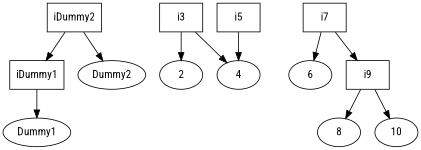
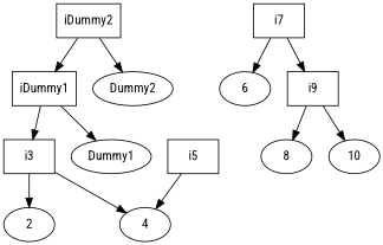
  digraph {
    fontname="Roboto Condensed"
    node [fontname="Roboto Condensed"]
    edge [fontname="Roboto Condensed"]
    iDummy2 [shape=box]
    iDummy1 [shape=box]
    Dummy2
    i3 [shape=box]
    Dummy1
    2
    4
    i5 [shape=box]
    i7 [shape=box]
    6
    i9 [shape=box]
    8
    10
    iDummy2 -> iDummy1
    iDummy2 -> Dummy2
+   iDummy1 -> i3
    iDummy1 -> Dummy1
    i3 -> 2
    i3 -> 4
    i5 -> 4
    i7 -> 6
    i7 -> i9
    i9 -> 8
    i9 -> 10
  }
